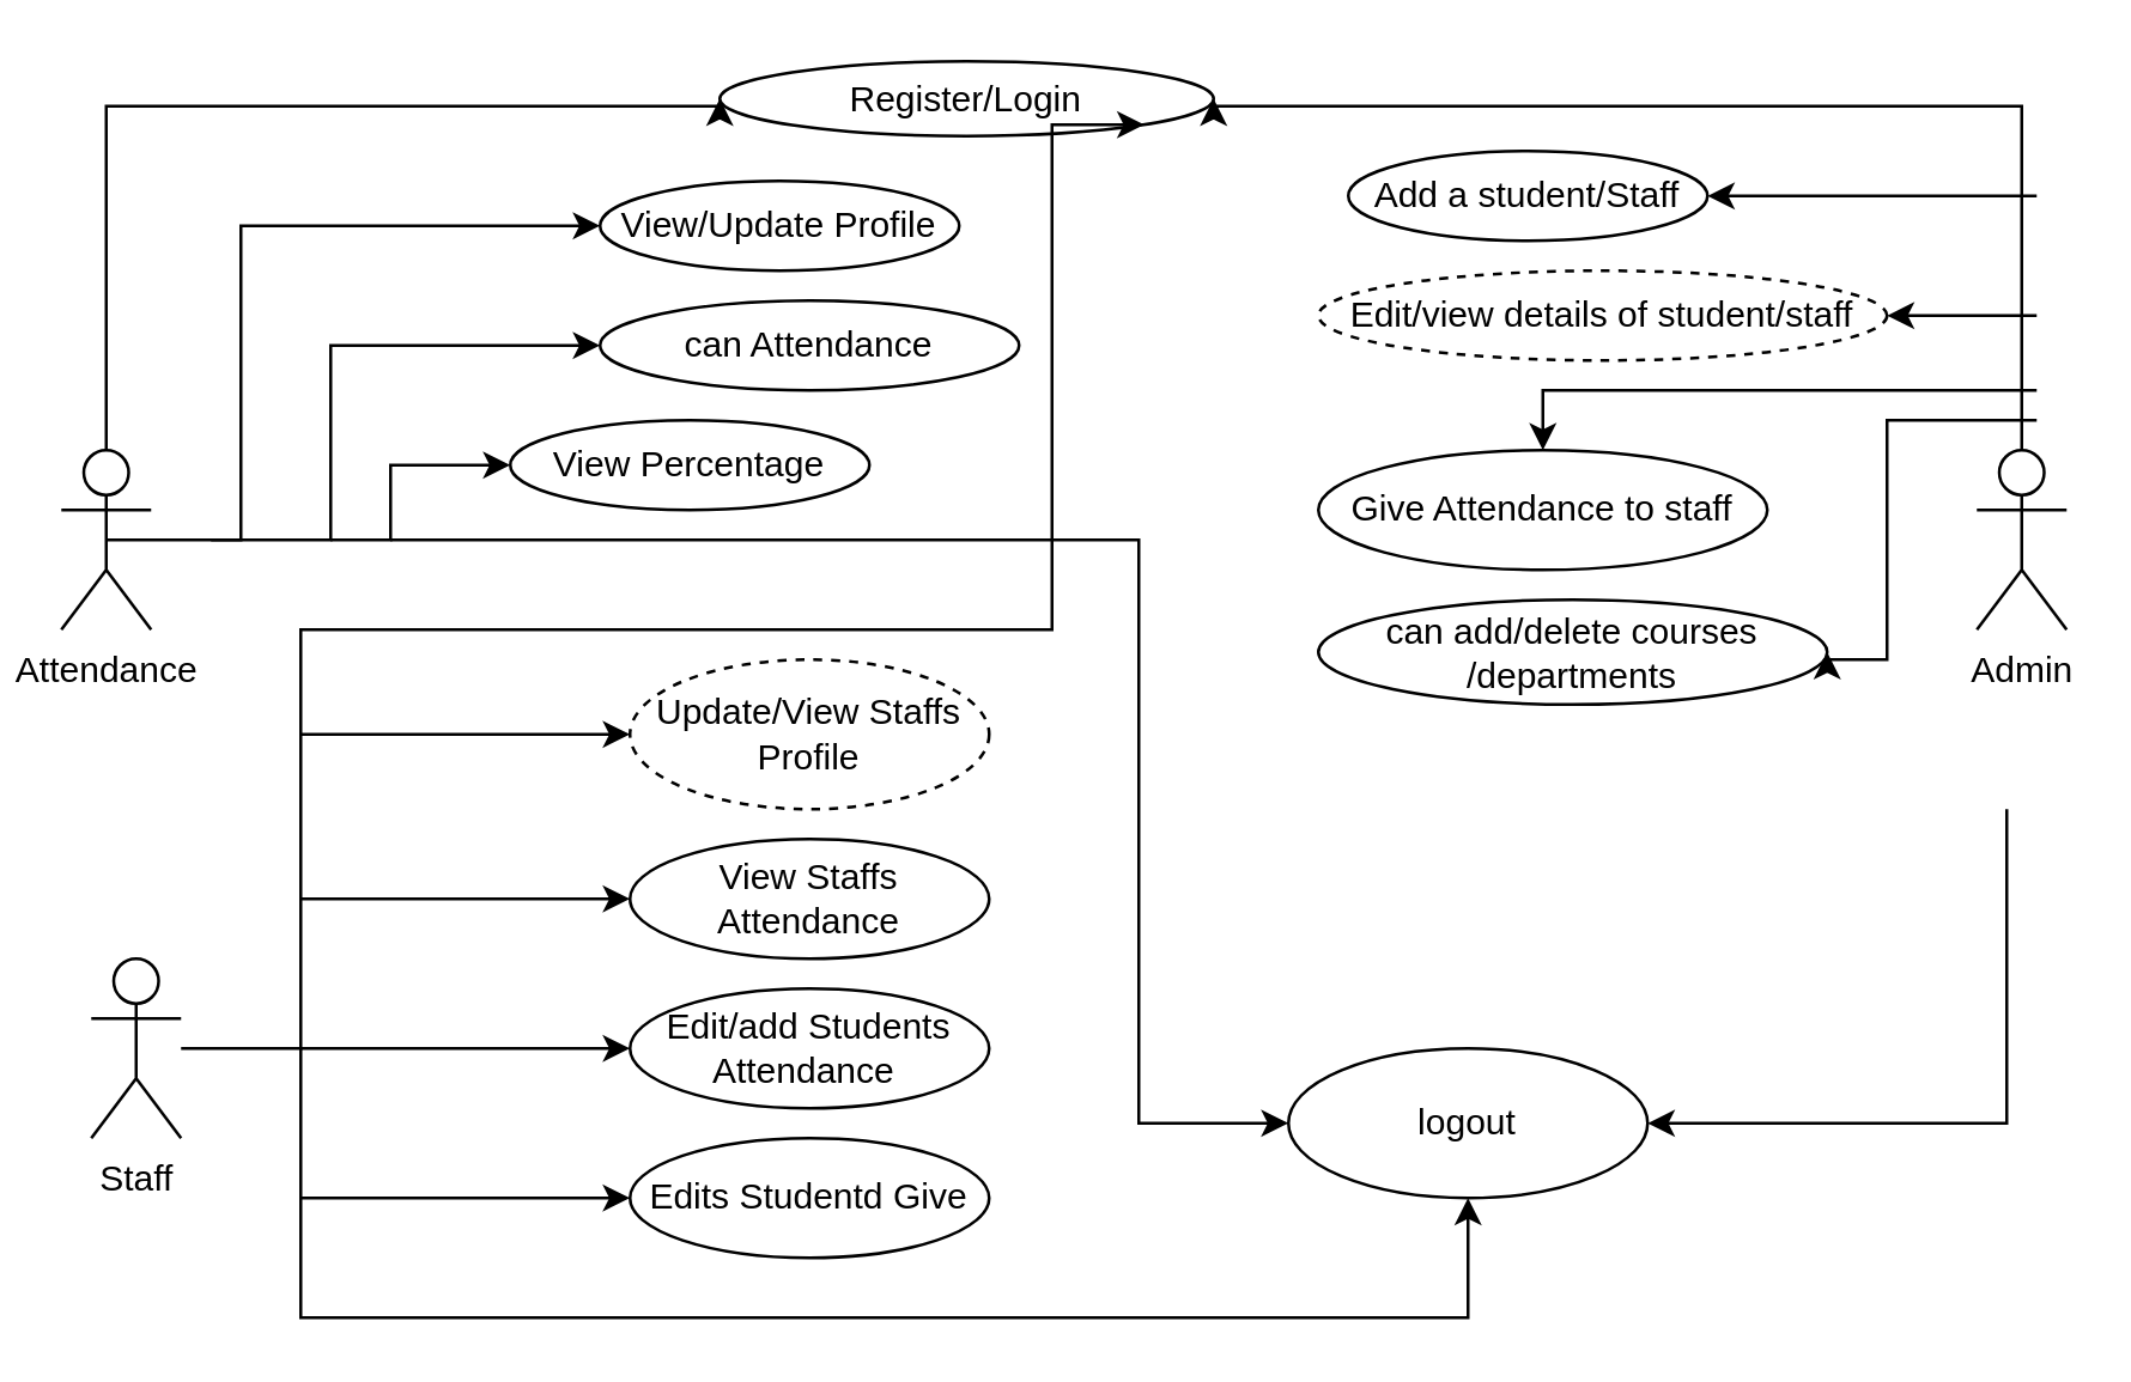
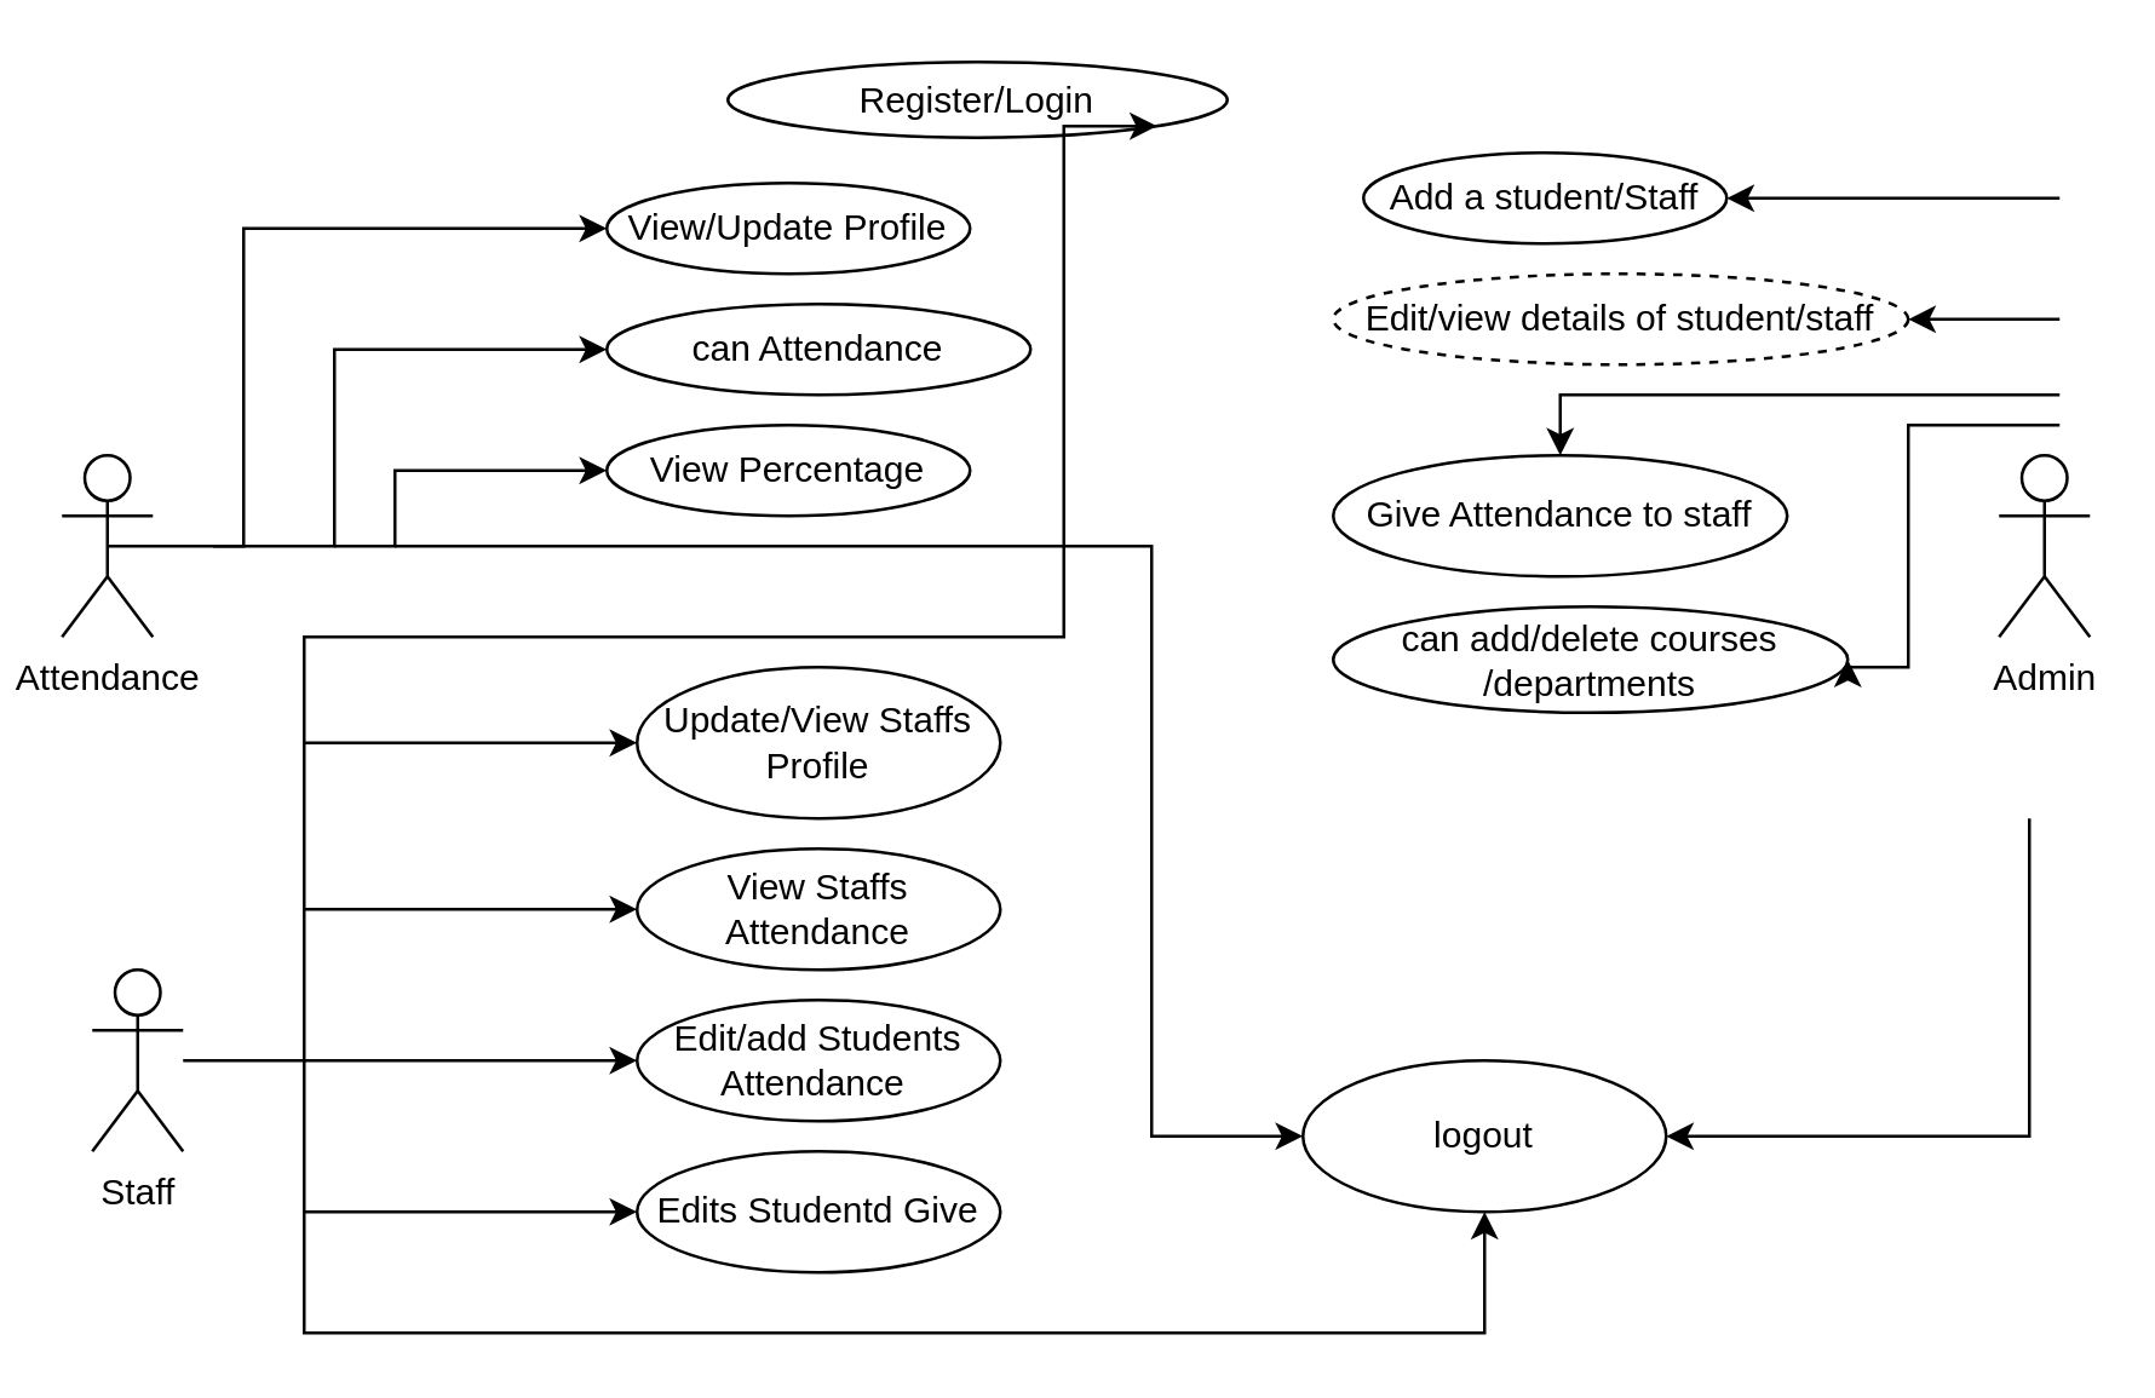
  <mxCell id="0" />
  <mxCell id="1" parent="0" />
- <mxCell id="2" value="" style="edgeStyle=orthogonalEdgeStyle;rounded=0;orthogonalLoop=1;jettySize=auto;html=1;entryX=0;entryY=0.5;entryDx=0;entryDy=0;" edge="1" parent="1" source="3" target="4"><mxGeometry relative="1" as="geometry"><mxPoint x="35" y="70" as="targetPoint" /><Array as="points"><mxPoint x="35" y="35" /></Array></mxGeometry></mxCell>
  <mxCell id="3" value="Attendance" style="shape=umlActor;verticalLabelPosition=bottom;labelBackgroundColor=#ffffff;verticalAlign=top;html=1;outlineConnect=0;" vertex="1" parent="1"><mxGeometry x="20" y="150" width="30" height="60" as="geometry" /></mxCell>
  <mxCell id="4" value="Register/Login" style="ellipse;whiteSpace=wrap;html=1;" vertex="1" parent="1"><mxGeometry x="240" y="20" width="165" height="25" as="geometry" /></mxCell>
  <mxCell id="5" value="View/Update Profile" style="ellipse;whiteSpace=wrap;html=1;" vertex="1" parent="1"><mxGeometry x="200" y="60" width="120" height="30" as="geometry" /></mxCell>
  <mxCell id="6" value="" style="edgeStyle=orthogonalEdgeStyle;rounded=0;orthogonalLoop=1;jettySize=auto;html=1;exitX=0.5;exitY=0.5;exitDx=0;exitDy=0;exitPerimeter=0;" edge="1" parent="1" source="3"><mxGeometry relative="1" as="geometry"><mxPoint x="60" y="180" as="sourcePoint" /><mxPoint x="200" y="75" as="targetPoint" /><Array as="points"><mxPoint x="80" y="180" /><mxPoint x="80" y="75" /></Array></mxGeometry></mxCell>
  <mxCell id="7" value="can Attendance" style="ellipse;whiteSpace=wrap;html=1;" vertex="1" parent="1"><mxGeometry x="200" y="100" width="140" height="30" as="geometry" /></mxCell>
  <mxCell id="8" value="&lt;span style=&quot;color: rgba(0 , 0 , 0 , 0) ; font-family: monospace ; font-size: 0px&quot;&gt;%3CmxGraphModel%3E%3Croot%3E%3CmxCell%20id%3D%220%22%2F%3E%3CmxCell%20id%3D%221%22%20parent%3D%220%22%2F%3E%3CmxCell%20id%3D%222%22%20value%3D%22%22%20style%3D%22edgeStyle%3DorthogonalEdgeStyle%3Brounded%3D0%3BorthogonalLoop%3D1%3BjettySize%3Dauto%3Bhtml%3D1%3BexitX%3D0.5%3BexitY%3D0.5%3BexitDx%3D0%3BexitDy%3D0%3BexitPerimeter%3D0%3B%22%20edge%3D%221%22%20parent%3D%221%22%3E%3CmxGeometry%20relative%3D%221%22%20as%3D%22geometry%22%3E%3CmxPoint%20x%3D%22105%22%20y%3D%22200%22%20as%3D%22sourcePoint%22%2F%3E%3CmxPoint%20x%3D%22270%22%20y%3D%2295%22%20as%3D%22targetPoint%22%2F%3E%3CArray%20as%3D%22points%22%3E%3CmxPoint%20x%3D%22150%22%20y%3D%22200%22%2F%3E%3CmxPoint%20x%3D%22150%22%20y%3D%2295%22%2F%3E%3C%2FArray%3E%3C%2FmxGeometry%3E%3C%2FmxCell%3E%3C%2Froot%3E%3C%2FmxGraphModel%3E&lt;/span&gt;" style="text;html=1;align=center;verticalAlign=middle;resizable=0;points=[];;autosize=1;" vertex="1" parent="1"><mxGeometry x="466" y="210" width="20" height="20" as="geometry" /></mxCell>
  <mxCell id="9" value="" style="edgeStyle=orthogonalEdgeStyle;rounded=0;orthogonalLoop=1;jettySize=auto;html=1;entryX=0;entryY=0.5;entryDx=0;entryDy=0;" edge="1" parent="1" target="7"><mxGeometry relative="1" as="geometry"><mxPoint x="70" y="180" as="sourcePoint" /><mxPoint x="190" y="120" as="targetPoint" /><Array as="points"><mxPoint x="110" y="180" /><mxPoint x="110" y="115" /></Array></mxGeometry></mxCell>
- <mxCell id="10" value="View Percentage" style="ellipse;whiteSpace=wrap;html=1;" vertex="1" parent="1"><mxGeometry x="170" y="140" width="120" height="30" as="geometry" /></mxCell>
+ <mxCell id="10" value="View Percentage" style="ellipse;whiteSpace=wrap;html=1;" vertex="1" parent="1"><mxGeometry x="200" y="140" width="120" height="30" as="geometry" /></mxCell>
  <mxCell id="11" value="" style="edgeStyle=orthogonalEdgeStyle;rounded=0;orthogonalLoop=1;jettySize=auto;html=1;entryX=0;entryY=0.5;entryDx=0;entryDy=0;" edge="1" parent="1" target="10"><mxGeometry relative="1" as="geometry"><mxPoint x="110" y="180" as="sourcePoint" /><mxPoint x="160" y="210" as="targetPoint" /><Array as="points"><mxPoint x="130" y="180" /><mxPoint x="130" y="155" /></Array></mxGeometry></mxCell>
  <mxCell id="12" value="" style="edgeStyle=orthogonalEdgeStyle;rounded=0;orthogonalLoop=1;jettySize=auto;html=1;entryX=1;entryY=1;entryDx=0;entryDy=0;" edge="1" parent="1" source="13" target="4"><mxGeometry relative="1" as="geometry"><mxPoint x="100" y="40" as="targetPoint" /><Array as="points"><mxPoint x="100" y="350" /><mxPoint x="100" y="210" /><mxPoint x="351" y="210" /></Array></mxGeometry></mxCell>
  <mxCell id="13" value="Staff" style="shape=umlActor;verticalLabelPosition=bottom;labelBackgroundColor=#ffffff;verticalAlign=top;html=1;outlineConnect=0;" vertex="1" parent="1"><mxGeometry x="30" y="320" width="30" height="60" as="geometry" /></mxCell>
- <mxCell id="14" value="Update/View Staffs Profile" style="ellipse;whiteSpace=wrap;html=1;dashed=1;" vertex="1" parent="1"><mxGeometry x="210" y="220" width="120" height="50" as="geometry" /></mxCell>
+ <mxCell id="14" value="Update/View Staffs Profile" style="ellipse;whiteSpace=wrap;html=1;" vertex="1" parent="1"><mxGeometry x="210" y="220" width="120" height="50" as="geometry" /></mxCell>
  <mxCell id="15" value="View Staffs Attendance" style="ellipse;whiteSpace=wrap;html=1;" vertex="1" parent="1"><mxGeometry x="210" y="280" width="120" height="40" as="geometry" /></mxCell>
  <mxCell id="16" value="Edit/add Students Attendance&amp;nbsp;" style="ellipse;whiteSpace=wrap;html=1;" vertex="1" parent="1"><mxGeometry x="210" y="330" width="120" height="40" as="geometry" /></mxCell>
  <mxCell id="17" value="Edits Studentd Give" style="ellipse;whiteSpace=wrap;html=1;" vertex="1" parent="1"><mxGeometry x="210" y="380" width="120" height="40" as="geometry" /></mxCell>
  <mxCell id="18" value="" style="edgeStyle=orthogonalEdgeStyle;rounded=0;orthogonalLoop=1;jettySize=auto;html=1;entryX=0;entryY=0.5;entryDx=0;entryDy=0;" edge="1" parent="1" target="14"><mxGeometry relative="1" as="geometry"><mxPoint x="100" y="245" as="sourcePoint" /><mxPoint x="210" y="165" as="targetPoint" /><Array as="points"><mxPoint x="130" y="245" /><mxPoint x="130" y="245" /></Array></mxGeometry></mxCell>
  <mxCell id="19" value="" style="edgeStyle=orthogonalEdgeStyle;rounded=0;orthogonalLoop=1;jettySize=auto;html=1;entryX=0;entryY=0.5;entryDx=0;entryDy=0;" edge="1" parent="1" target="15"><mxGeometry relative="1" as="geometry"><mxPoint x="100" y="300" as="sourcePoint" /><mxPoint x="180" y="260" as="targetPoint" /><Array as="points"><mxPoint x="110" y="300" /></Array></mxGeometry></mxCell>
  <mxCell id="20" value="" style="edgeStyle=orthogonalEdgeStyle;rounded=0;orthogonalLoop=1;jettySize=auto;html=1;entryX=0;entryY=0.5;entryDx=0;entryDy=0;" edge="1" parent="1" target="16"><mxGeometry relative="1" as="geometry"><mxPoint x="100" y="350" as="sourcePoint" /><mxPoint x="220" y="310" as="targetPoint" /><Array as="points"><mxPoint x="110" y="350" /></Array></mxGeometry></mxCell>
  <mxCell id="21" value="" style="edgeStyle=orthogonalEdgeStyle;rounded=0;orthogonalLoop=1;jettySize=auto;html=1;entryX=0;entryY=0.5;entryDx=0;entryDy=0;" edge="1" parent="1" target="17"><mxGeometry relative="1" as="geometry"><mxPoint x="100" y="350" as="sourcePoint" /><mxPoint x="220" y="360" as="targetPoint" /><Array as="points"><mxPoint x="100" y="400" /></Array></mxGeometry></mxCell>
- <mxCell id="22" value="" style="edgeStyle=orthogonalEdgeStyle;rounded=0;orthogonalLoop=1;jettySize=auto;html=1;entryX=1;entryY=0.5;entryDx=0;entryDy=0;" edge="1" parent="1" source="23" target="4"><mxGeometry relative="1" as="geometry"><mxPoint x="580" y="180" as="targetPoint" /><Array as="points"><mxPoint x="675" y="35" /></Array></mxGeometry></mxCell>
  <mxCell id="23" value="Admin" style="shape=umlActor;verticalLabelPosition=bottom;labelBackgroundColor=#ffffff;verticalAlign=top;html=1;outlineConnect=0;" vertex="1" parent="1"><mxGeometry x="660" y="150" width="30" height="60" as="geometry" /></mxCell>
  <mxCell id="24" value="Add a student/Staff" style="ellipse;whiteSpace=wrap;html=1;" vertex="1" parent="1"><mxGeometry x="450" y="50" width="120" height="30" as="geometry" /></mxCell>
  <mxCell id="25" value="Edit/view details of student/staff" style="ellipse;whiteSpace=wrap;html=1;dashed=1;" vertex="1" parent="1"><mxGeometry x="440" y="90" width="190" height="30" as="geometry" /></mxCell>
  <mxCell id="26" value="" style="edgeStyle=orthogonalEdgeStyle;rounded=0;orthogonalLoop=1;jettySize=auto;html=1;entryX=1;entryY=0.5;entryDx=0;entryDy=0;" edge="1" parent="1" target="25"><mxGeometry relative="1" as="geometry"><mxPoint x="680" y="105" as="sourcePoint" /><mxPoint x="220" y="255" as="targetPoint" /><Array as="points"><mxPoint x="650" y="105" /><mxPoint x="650" y="105" /></Array></mxGeometry></mxCell>
  <mxCell id="27" value="" style="edgeStyle=orthogonalEdgeStyle;rounded=0;orthogonalLoop=1;jettySize=auto;html=1;entryX=1;entryY=0.5;entryDx=0;entryDy=0;" edge="1" parent="1" target="24"><mxGeometry relative="1" as="geometry"><mxPoint x="680" y="65" as="sourcePoint" /><mxPoint x="640" y="115" as="targetPoint" /><Array as="points"><mxPoint x="670" y="65" /></Array></mxGeometry></mxCell>
  <mxCell id="28" value="Give Attendance to staff" style="ellipse;whiteSpace=wrap;html=1;" vertex="1" parent="1"><mxGeometry x="440" y="150" width="150" height="40" as="geometry" /></mxCell>
  <mxCell id="29" value="" style="edgeStyle=orthogonalEdgeStyle;rounded=0;orthogonalLoop=1;jettySize=auto;html=1;entryX=0.5;entryY=0;entryDx=0;entryDy=0;" edge="1" parent="1" target="28"><mxGeometry relative="1" as="geometry"><mxPoint x="680" y="130" as="sourcePoint" /><mxPoint x="640" y="115" as="targetPoint" /><Array as="points"><mxPoint x="515" y="130" /></Array></mxGeometry></mxCell>
  <mxCell id="30" value="can add/delete courses /departments" style="ellipse;whiteSpace=wrap;html=1;" vertex="1" parent="1"><mxGeometry x="440" y="200" width="170" height="35" as="geometry" /></mxCell>
  <mxCell id="31" value="" style="edgeStyle=orthogonalEdgeStyle;rounded=0;orthogonalLoop=1;jettySize=auto;html=1;entryX=1;entryY=0.5;entryDx=0;entryDy=0;" edge="1" parent="1" target="30"><mxGeometry relative="1" as="geometry"><mxPoint x="680" y="140" as="sourcePoint" /><mxPoint x="630" y="220" as="targetPoint" /><Array as="points"><mxPoint x="630" y="140" /><mxPoint x="630" y="220" /></Array></mxGeometry></mxCell>
  <mxCell id="32" value="logout" style="ellipse;whiteSpace=wrap;html=1;" vertex="1" parent="1"><mxGeometry x="430" y="350" width="120" height="50" as="geometry" /></mxCell>
  <mxCell id="33" value="" style="edgeStyle=orthogonalEdgeStyle;rounded=0;orthogonalLoop=1;jettySize=auto;html=1;entryX=1;entryY=0.5;entryDx=0;entryDy=0;" edge="1" parent="1" target="32"><mxGeometry relative="1" as="geometry"><mxPoint x="670" y="270" as="sourcePoint" /><mxPoint x="640" y="280" as="targetPoint" /><Array as="points"><mxPoint x="670" y="375" /></Array></mxGeometry></mxCell>
  <mxCell id="34" value="" style="edgeStyle=orthogonalEdgeStyle;rounded=0;orthogonalLoop=1;jettySize=auto;html=1;entryX=0;entryY=0.5;entryDx=0;entryDy=0;" edge="1" parent="1" target="32"><mxGeometry relative="1" as="geometry"><mxPoint x="130" y="180" as="sourcePoint" /><mxPoint x="380" y="180" as="targetPoint" /><Array as="points"><mxPoint x="380" y="180" /><mxPoint x="380" y="375" /></Array></mxGeometry></mxCell>
  <mxCell id="35" value="" style="edgeStyle=orthogonalEdgeStyle;rounded=0;orthogonalLoop=1;jettySize=auto;html=1;entryX=0.5;entryY=1;entryDx=0;entryDy=0;" edge="1" parent="1" target="32"><mxGeometry relative="1" as="geometry"><mxPoint x="100" y="400" as="sourcePoint" /><mxPoint x="515" y="480" as="targetPoint" /><Array as="points"><mxPoint x="100" y="440" /><mxPoint x="490" y="440" /></Array></mxGeometry></mxCell>
